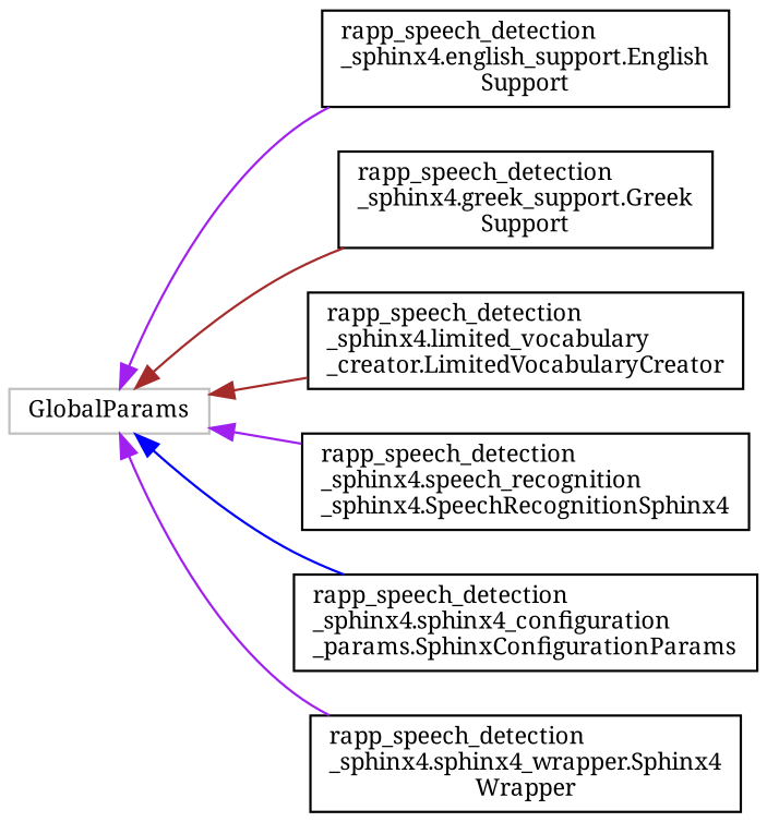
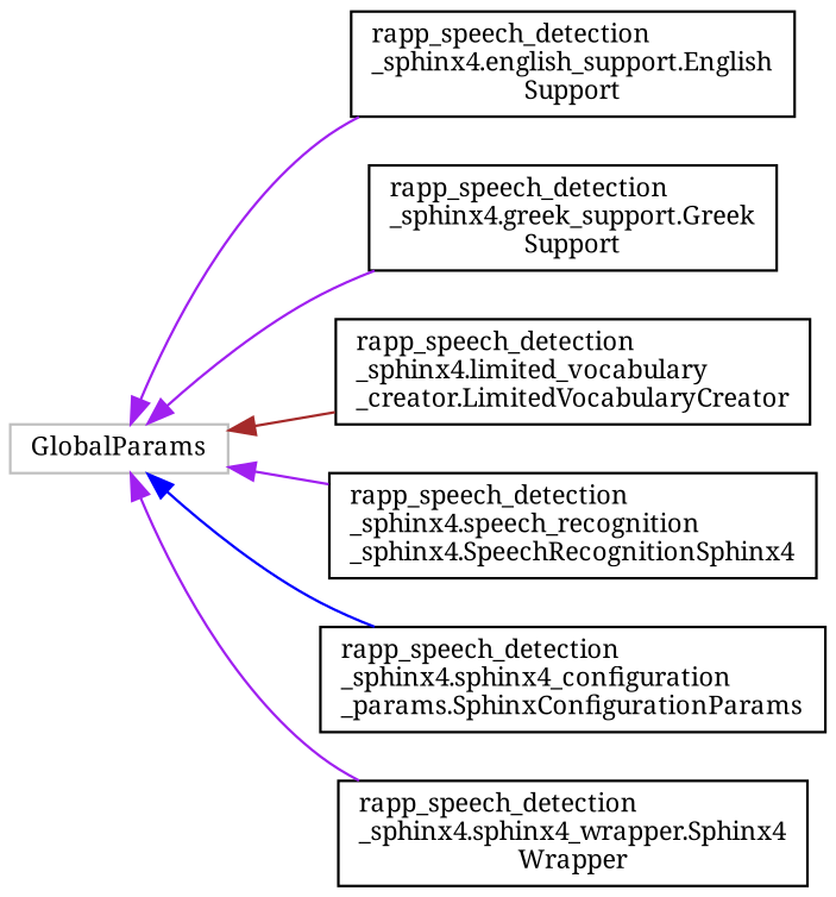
  digraph {
    rankdir=LR
    fontname="Noto Serif"
    node [color=black fillcolor=white fontname="Noto Serif" fontsize=10 shape=record style=filled]
    edge [color=purple dir=back fontname="Noto Serif" fontsize=10 labelfontname=Helvetica labelfontsize=10 style=solid]
    n1 [color=grey75 height=0.2 label=GlobalParams width=0.4]
    n2 [height=0.2 label="rapp_speech_detection\l_sphinx4.english_support.English\lSupport" width=0.4]
    n3 [height=0.2 label="rapp_speech_detection\l_sphinx4.greek_support.Greek\lSupport" width=0.4]
    n4 [height=0.2 label="rapp_speech_detection\l_sphinx4.limited_vocabulary\l_creator.LimitedVocabularyCreator" width=0.4]
    n5 [height=0.2 label="rapp_speech_detection\l_sphinx4.speech_recognition\l_sphinx4.SpeechRecognitionSphinx4" width=0.4]
    n6 [height=0.2 label="rapp_speech_detection\l_sphinx4.sphinx4_configuration\l_params.SphinxConfigurationParams" width=0.4]
    n7 [height=0.2 label="rapp_speech_detection\l_sphinx4.sphinx4_wrapper.Sphinx4\lWrapper" width=0.4]
    n1 -> n2
-   n1 -> n3 [color=brown]
+   n1 -> n3
    n1 -> n4 [color=brown]
    n1 -> n5
    n1 -> n6 [color=blue]
    n1 -> n7
  }
